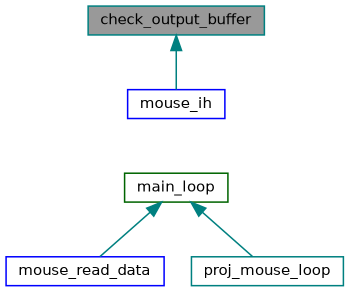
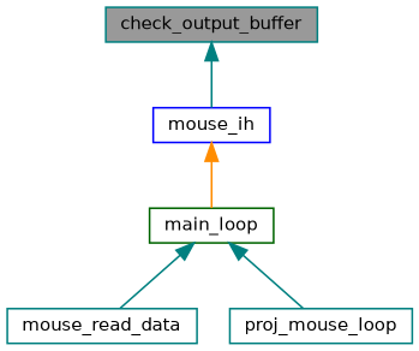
  digraph {
    rankdir=TB
    node [color=teal fillcolor=white fontname=Helvetica fontsize=10 shape=box style=filled]
    edge [color=teal dir=back fontname=Helvetica fontsize=10 labelfontname=Helvetica labelfontsize=10 style=solid]
    n1 [fillcolor=grey60 fontcolor=black height=0.2 label=check_output_buffer width=0.4]
    n2 [color=blue height=0.2 label=mouse_ih width=0.4]
    n3 [color=darkgreen height=0.2 label=main_loop width=0.4]
-   n4 [color=blue height=0.2 label=mouse_read_data width=0.4]
+   n4 [height=0.2 label=mouse_read_data width=0.4]
    n5 [height=0.2 label=proj_mouse_loop width=0.4]
    n1 -> n2
+   n2 -> n3 [color=darkorange]
    n3 -> n4
    n3 -> n5
  }
